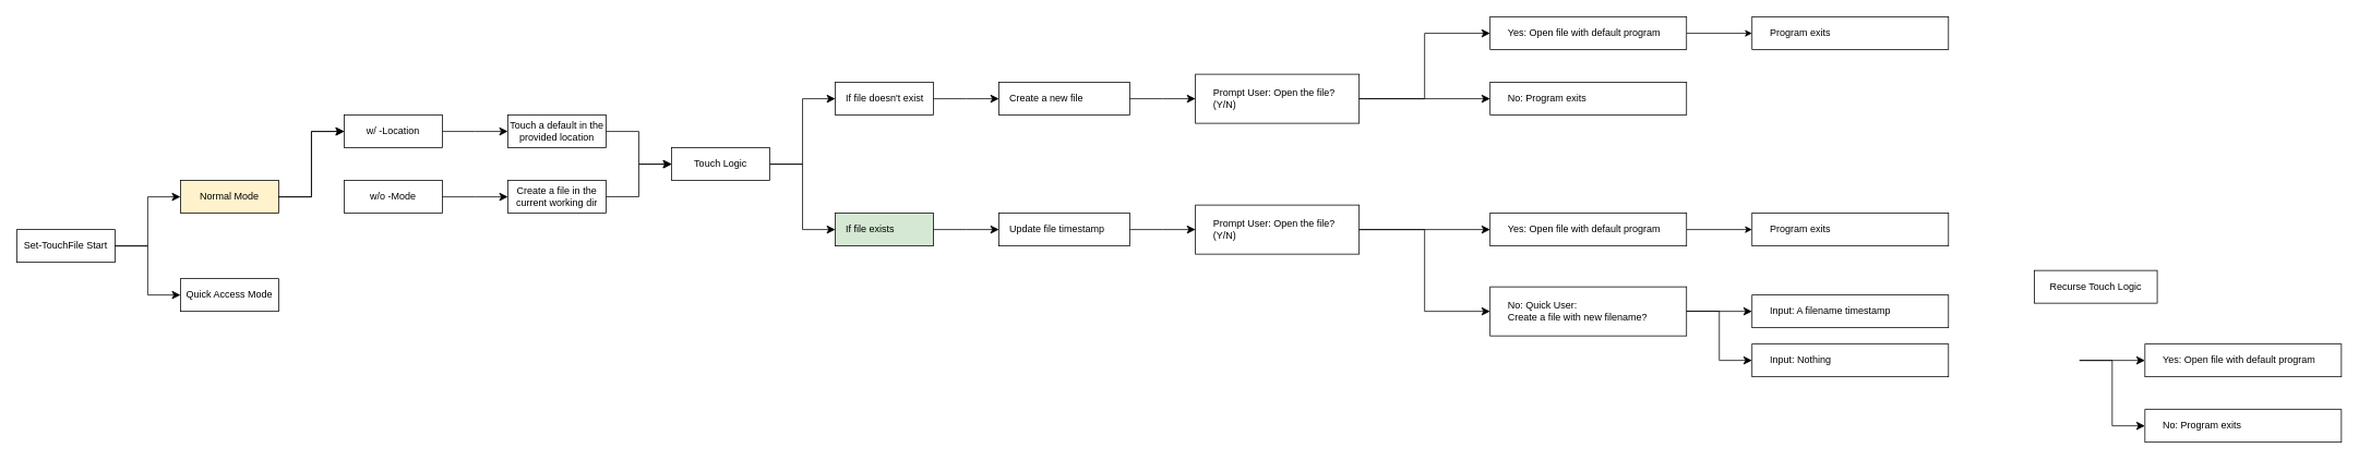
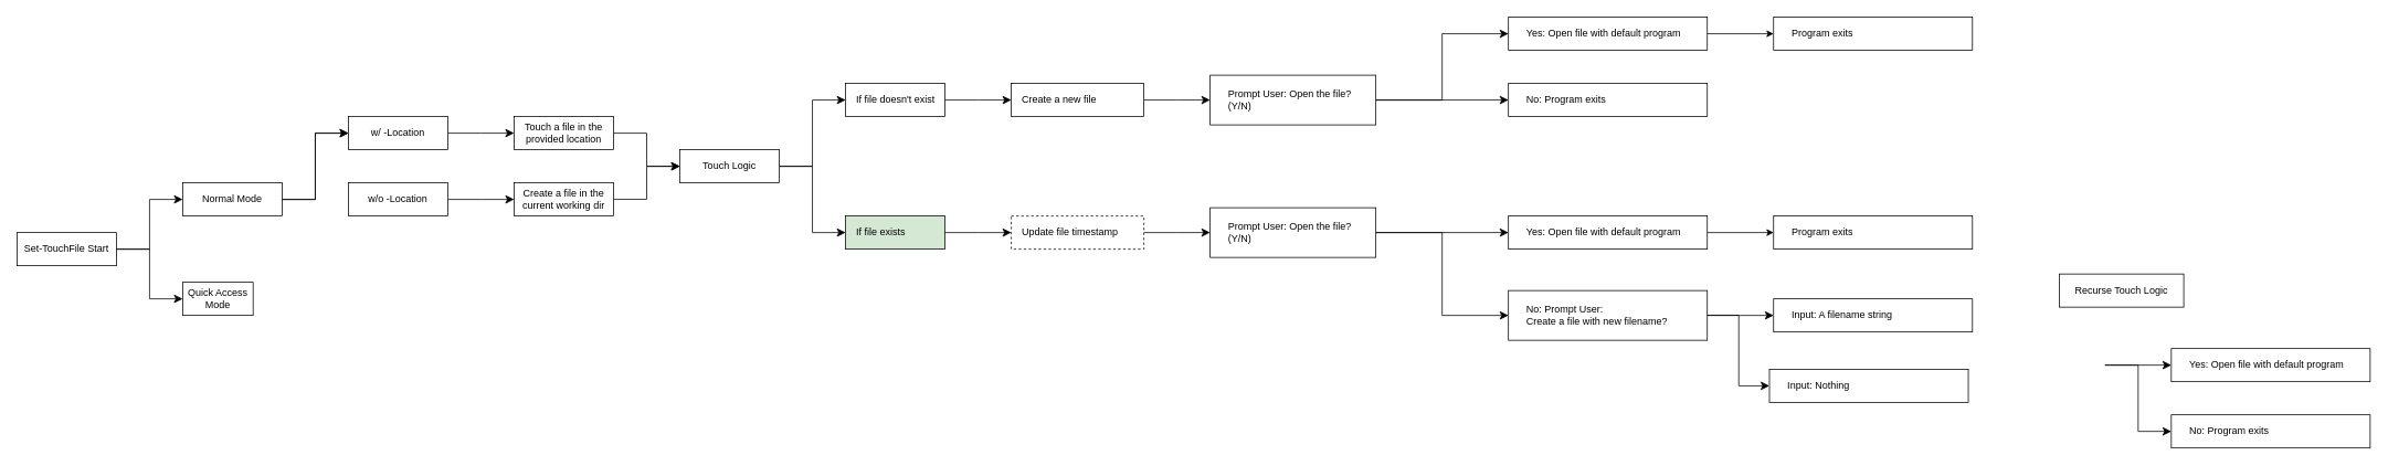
  <mxCell id="0" />
  <mxCell id="1" parent="0" />
  <mxCell id="2" value="Set-TouchFile Start" style="rounded=0;whiteSpace=wrap;html=1;" parent="1" vertex="1"><mxGeometry x="20" y="280" width="120" height="40" as="geometry" /></mxCell>
- <mxCell id="3" value="Normal Mode" style="rounded=0;whiteSpace=wrap;html=1;fillColor=#fff2cc;" parent="1" vertex="1"><mxGeometry x="220" y="220" width="120" height="40" as="geometry" /></mxCell>
- <mxCell id="4" value="Quick Access Mode" style="rounded=0;whiteSpace=wrap;html=1;" parent="1" vertex="1"><mxGeometry x="220" y="340" width="120" height="40" as="geometry" /></mxCell>
+ <mxCell id="3" value="Normal Mode" style="rounded=0;whiteSpace=wrap;html=1;" parent="1" vertex="1"><mxGeometry x="220" y="220" width="120" height="40" as="geometry" /></mxCell>
+ <mxCell id="4" value="Quick Access Mode" style="rounded=0;whiteSpace=wrap;html=1;" parent="1" vertex="1"><mxGeometry x="220" y="340" width="85" height="40" as="geometry" /></mxCell>
  <mxCell id="5" value="" style="edgeStyle=elbowEdgeStyle;elbow=horizontal;endArrow=classic;html=1;curved=0;rounded=0;endSize=8;startSize=8;entryX=0;entryY=0.5;entryDx=0;entryDy=0;" parent="1" target="3" edge="1"><mxGeometry width="50" height="50" relative="1" as="geometry"><mxPoint x="140" y="300" as="sourcePoint" /><mxPoint x="190" y="250" as="targetPoint" /></mxGeometry></mxCell>
  <mxCell id="6" value="" style="edgeStyle=elbowEdgeStyle;elbow=horizontal;endArrow=classic;html=1;curved=0;rounded=0;endSize=8;startSize=8;entryX=0;entryY=0.5;entryDx=0;entryDy=0;" parent="1" target="4" edge="1"><mxGeometry width="50" height="50" relative="1" as="geometry"><mxPoint x="140" y="300" as="sourcePoint" /><mxPoint x="190" y="350" as="targetPoint" /></mxGeometry></mxCell>
  <mxCell id="7" value="w/ -Location" style="rounded=0;whiteSpace=wrap;html=1;" parent="1" vertex="1"><mxGeometry x="420" y="140" width="120" height="40" as="geometry" /></mxCell>
- <mxCell id="8" value="w/o -Mode" style="rounded=0;whiteSpace=wrap;html=1;" parent="1" vertex="1"><mxGeometry x="420" y="220" width="120" height="40" as="geometry" /></mxCell>
+ <mxCell id="8" value="w/o -Location" style="rounded=0;whiteSpace=wrap;html=1;" parent="1" vertex="1"><mxGeometry x="420" y="220" width="120" height="40" as="geometry" /></mxCell>
  <mxCell id="9" value="" style="edgeStyle=elbowEdgeStyle;elbow=horizontal;endArrow=classic;html=1;curved=0;rounded=0;endSize=8;startSize=8;entryX=0;entryY=0.5;entryDx=0;entryDy=0;" parent="1" target="7" edge="1"><mxGeometry width="50" height="50" relative="1" as="geometry"><mxPoint x="340" y="240" as="sourcePoint" /><mxPoint x="420" y="180" as="targetPoint" /></mxGeometry></mxCell>
  <mxCell id="10" value="" style="edgeStyle=elbowEdgeStyle;elbow=horizontal;endArrow=classic;html=1;curved=0;rounded=0;endSize=8;startSize=8;exitX=1;exitY=0.5;exitDx=0;exitDy=0;" parent="1" source="3" target="7" edge="1"><mxGeometry width="50" height="50" relative="1" as="geometry"><mxPoint x="350" y="250" as="sourcePoint" /><mxPoint x="430" y="170" as="targetPoint" /></mxGeometry></mxCell>
- <mxCell id="11" value="Touch a default in the provided location" style="rounded=0;whiteSpace=wrap;html=1;" parent="1" vertex="1"><mxGeometry x="620" y="140" width="120" height="40" as="geometry" /></mxCell>
+ <mxCell id="11" value="Touch a file in the provided location" style="rounded=0;whiteSpace=wrap;html=1;" parent="1" vertex="1"><mxGeometry x="620" y="140" width="120" height="40" as="geometry" /></mxCell>
  <mxCell id="12" value="" style="edgeStyle=elbowEdgeStyle;elbow=horizontal;endArrow=classic;html=1;curved=0;rounded=0;endSize=8;startSize=8;entryX=0;entryY=0.5;entryDx=0;entryDy=0;" parent="1" target="11" edge="1"><mxGeometry width="50" height="50" relative="1" as="geometry"><mxPoint x="540" y="160" as="sourcePoint" /><mxPoint x="620" y="80" as="targetPoint" /></mxGeometry></mxCell>
  <mxCell id="13" value="Create a file in the current working dir" style="rounded=0;whiteSpace=wrap;html=1;" parent="1" vertex="1"><mxGeometry x="620" y="220" width="120" height="40" as="geometry" /></mxCell>
  <mxCell id="14" value="" style="edgeStyle=elbowEdgeStyle;elbow=horizontal;endArrow=classic;html=1;curved=0;rounded=0;endSize=8;startSize=8;entryX=0;entryY=0.5;entryDx=0;entryDy=0;" parent="1" target="13" edge="1"><mxGeometry width="50" height="50" relative="1" as="geometry"><mxPoint x="540" y="240" as="sourcePoint" /><mxPoint x="620" y="160" as="targetPoint" /></mxGeometry></mxCell>
  <mxCell id="15" value="If file doesn't exist" style="rounded=0;whiteSpace=wrap;html=1;align=left;spacingLeft=11;" parent="1" vertex="1"><mxGeometry x="1020" y="100" width="120" height="40" as="geometry" /></mxCell>
  <mxCell id="16" value="" style="edgeStyle=elbowEdgeStyle;elbow=horizontal;endArrow=classic;html=1;curved=0;rounded=0;endSize=8;startSize=8;entryX=0;entryY=0.5;entryDx=0;entryDy=0;" parent="1" target="15" edge="1"><mxGeometry width="50" height="50" relative="1" as="geometry"><mxPoint x="940" y="200" as="sourcePoint" /><mxPoint x="1020" y="120" as="targetPoint" /></mxGeometry></mxCell>
  <mxCell id="17" value="If file exists" style="rounded=0;whiteSpace=wrap;html=1;align=left;spacingLeft=11;fillColor=#d5e8d4;" parent="1" vertex="1"><mxGeometry x="1020" y="260" width="120" height="40" as="geometry" /></mxCell>
  <mxCell id="18" value="" style="edgeStyle=elbowEdgeStyle;elbow=horizontal;endArrow=classic;html=1;curved=0;rounded=0;endSize=8;startSize=8;entryX=0;entryY=0.5;entryDx=0;entryDy=0;exitX=1;exitY=0.5;exitDx=0;exitDy=0;" parent="1" target="17" edge="1"><mxGeometry width="50" height="50" relative="1" as="geometry"><mxPoint x="940" y="200" as="sourcePoint" /><mxPoint x="1030" y="90" as="targetPoint" /></mxGeometry></mxCell>
  <mxCell id="19" value="Prompt User: Open the file? (Y/N)" style="rounded=0;whiteSpace=wrap;html=1;align=left;spacingLeft=20;" parent="1" vertex="1"><mxGeometry x="1460" y="250" width="200" height="60" as="geometry" /></mxCell>
  <mxCell id="20" value="" style="edgeStyle=elbowEdgeStyle;elbow=horizontal;endArrow=classic;html=1;curved=0;rounded=0;endSize=8;startSize=8;exitX=1;exitY=0.5;exitDx=0;exitDy=0;" parent="1" edge="1"><mxGeometry width="50" height="50" relative="1" as="geometry"><mxPoint x="1140" y="120" as="sourcePoint" /><mxPoint x="1220" y="120" as="targetPoint" /></mxGeometry></mxCell>
  <mxCell id="21" value="" style="edgeStyle=none;html=1;" edge="1" parent="1" source="22" target="26"><mxGeometry relative="1" as="geometry" /></mxCell>
  <mxCell id="22" value="Yes: Open file with default program" style="rounded=0;whiteSpace=wrap;html=1;labelPosition=center;verticalLabelPosition=middle;align=left;verticalAlign=middle;spacingLeft=20;" parent="1" vertex="1"><mxGeometry x="1820" y="260" width="240" height="40" as="geometry" /></mxCell>
  <mxCell id="23" value="" style="edgeStyle=elbowEdgeStyle;elbow=horizontal;endArrow=classic;html=1;curved=0;rounded=0;endSize=8;startSize=8;entryX=0;entryY=0.5;entryDx=0;entryDy=0;" parent="1" edge="1" target="22"><mxGeometry width="50" height="50" relative="1" as="geometry"><mxPoint x="1660" y="280" as="sourcePoint" /><mxPoint x="1740" y="280" as="targetPoint" /></mxGeometry></mxCell>
- <mxCell id="24" value="No: Quick User:&amp;nbsp;&lt;div&gt;Create a file with new filename?&lt;/div&gt;" style="rounded=0;whiteSpace=wrap;html=1;labelPosition=center;verticalLabelPosition=middle;align=left;verticalAlign=middle;spacingLeft=20;" parent="1" vertex="1"><mxGeometry x="1820" y="350" width="240" height="60" as="geometry" /></mxCell>
+ <mxCell id="24" value="No: Prompt User:&amp;nbsp;&lt;div&gt;Create a file with new filename?&lt;/div&gt;" style="rounded=0;whiteSpace=wrap;html=1;labelPosition=center;verticalLabelPosition=middle;align=left;verticalAlign=middle;spacingLeft=20;" parent="1" vertex="1"><mxGeometry x="1820" y="350" width="240" height="60" as="geometry" /></mxCell>
  <mxCell id="25" value="" style="edgeStyle=elbowEdgeStyle;elbow=horizontal;endArrow=classic;html=1;curved=0;rounded=0;endSize=8;startSize=8;entryX=0;entryY=0.5;entryDx=0;entryDy=0;" parent="1" edge="1" target="24"><mxGeometry width="50" height="50" relative="1" as="geometry"><mxPoint x="1660" y="280" as="sourcePoint" /><mxPoint x="1740" y="360" as="targetPoint" /></mxGeometry></mxCell>
  <mxCell id="26" value="Program exits" style="rounded=0;whiteSpace=wrap;html=1;labelPosition=center;verticalLabelPosition=middle;align=left;verticalAlign=middle;spacingLeft=20;" parent="1" vertex="1"><mxGeometry x="2140" y="260" width="240" height="40" as="geometry" /></mxCell>
  <mxCell id="27" value="" style="edgeStyle=elbowEdgeStyle;elbow=horizontal;endArrow=classic;html=1;curved=0;rounded=0;endSize=8;startSize=8;exitX=1;exitY=0.5;exitDx=0;exitDy=0;" parent="1" source="28" target="19" edge="1"><mxGeometry width="50" height="50" relative="1" as="geometry"><mxPoint x="1400" y="300" as="sourcePoint" /><mxPoint x="1480" y="250" as="targetPoint" /></mxGeometry></mxCell>
- <mxCell id="28" value="Update file timestamp" style="rounded=0;whiteSpace=wrap;html=1;align=left;spacingLeft=11;" parent="1" vertex="1"><mxGeometry x="1220" y="260" width="160" height="40" as="geometry" /></mxCell>
+ <mxCell id="28" value="Update file timestamp" style="rounded=0;whiteSpace=wrap;html=1;align=left;spacingLeft=11;dashed=1;" parent="1" vertex="1"><mxGeometry x="1220" y="260" width="160" height="40" as="geometry" /></mxCell>
  <mxCell id="29" value="" style="edgeStyle=elbowEdgeStyle;elbow=horizontal;endArrow=classic;html=1;curved=0;rounded=0;endSize=8;startSize=8;exitX=1;exitY=0.5;exitDx=0;exitDy=0;entryX=0;entryY=0.5;entryDx=0;entryDy=0;" parent="1" target="28" edge="1"><mxGeometry width="50" height="50" relative="1" as="geometry"><mxPoint x="1140" y="280" as="sourcePoint" /><mxPoint x="1240" y="260" as="targetPoint" /></mxGeometry></mxCell>
  <mxCell id="30" value="Yes: Open file with default program" style="rounded=0;whiteSpace=wrap;html=1;labelPosition=center;verticalLabelPosition=middle;align=left;verticalAlign=middle;spacingLeft=20;" vertex="1" parent="1"><mxGeometry x="2620" y="420" width="240" height="40" as="geometry" /></mxCell>
  <mxCell id="31" value="" style="edgeStyle=elbowEdgeStyle;elbow=horizontal;endArrow=classic;html=1;curved=0;rounded=0;endSize=8;startSize=8;entryX=0;entryY=0.5;entryDx=0;entryDy=0;" edge="1" parent="1" target="30"><mxGeometry width="50" height="50" relative="1" as="geometry"><mxPoint x="2540" y="440" as="sourcePoint" /><mxPoint x="2620" y="440" as="targetPoint" /></mxGeometry></mxCell>
  <mxCell id="32" value="No: Program exits" style="rounded=0;whiteSpace=wrap;html=1;labelPosition=center;verticalLabelPosition=middle;align=left;verticalAlign=middle;spacingLeft=20;" vertex="1" parent="1"><mxGeometry x="2620" y="500" width="240" height="40" as="geometry" /></mxCell>
  <mxCell id="33" value="" style="edgeStyle=elbowEdgeStyle;elbow=horizontal;endArrow=classic;html=1;curved=0;rounded=0;endSize=8;startSize=8;entryX=0;entryY=0.5;entryDx=0;entryDy=0;" edge="1" parent="1" target="32"><mxGeometry width="50" height="50" relative="1" as="geometry"><mxPoint x="2540" y="440" as="sourcePoint" /><mxPoint x="2620" y="520" as="targetPoint" /></mxGeometry></mxCell>
  <mxCell id="34" value="Create a new file" style="rounded=0;whiteSpace=wrap;html=1;align=left;spacingLeft=11;" vertex="1" parent="1"><mxGeometry x="1220" y="100" width="160" height="40" as="geometry" /></mxCell>
  <mxCell id="35" value="Prompt User: Open the file? (Y/N)" style="rounded=0;whiteSpace=wrap;html=1;align=left;spacingLeft=20;" vertex="1" parent="1"><mxGeometry x="1460" y="90" width="200" height="60" as="geometry" /></mxCell>
  <mxCell id="36" value="" style="edgeStyle=none;html=1;" edge="1" parent="1" source="37" target="42"><mxGeometry relative="1" as="geometry" /></mxCell>
  <mxCell id="37" value="Yes: Open file with default program" style="rounded=0;whiteSpace=wrap;html=1;labelPosition=center;verticalLabelPosition=middle;align=left;verticalAlign=middle;spacingLeft=20;" vertex="1" parent="1"><mxGeometry x="1820" y="20" width="240" height="40" as="geometry" /></mxCell>
  <mxCell id="38" value="" style="edgeStyle=elbowEdgeStyle;elbow=horizontal;endArrow=classic;html=1;curved=0;rounded=0;endSize=8;startSize=8;entryX=0;entryY=0.5;entryDx=0;entryDy=0;" edge="1" parent="1" target="37"><mxGeometry width="50" height="50" relative="1" as="geometry"><mxPoint x="1660" y="120" as="sourcePoint" /><mxPoint x="1740" y="120" as="targetPoint" /></mxGeometry></mxCell>
  <mxCell id="39" value="No: Program exits" style="rounded=0;whiteSpace=wrap;html=1;labelPosition=center;verticalLabelPosition=middle;align=left;verticalAlign=middle;spacingLeft=20;" vertex="1" parent="1"><mxGeometry x="1820" y="100" width="240" height="40" as="geometry" /></mxCell>
  <mxCell id="40" value="" style="edgeStyle=elbowEdgeStyle;elbow=horizontal;endArrow=classic;html=1;curved=0;rounded=0;endSize=8;startSize=8;entryX=0;entryY=0.5;entryDx=0;entryDy=0;" edge="1" parent="1" target="39"><mxGeometry width="50" height="50" relative="1" as="geometry"><mxPoint x="1660" y="120" as="sourcePoint" /><mxPoint x="1740" y="200" as="targetPoint" /></mxGeometry></mxCell>
  <mxCell id="41" value="" style="edgeStyle=elbowEdgeStyle;elbow=horizontal;endArrow=classic;html=1;curved=0;rounded=0;endSize=8;startSize=8;exitX=1;exitY=0.5;exitDx=0;exitDy=0;" edge="1" parent="1" target="35"><mxGeometry width="50" height="50" relative="1" as="geometry"><mxPoint x="1380" y="120" as="sourcePoint" /><mxPoint x="1480" y="90" as="targetPoint" /></mxGeometry></mxCell>
  <mxCell id="42" value="Program exits" style="rounded=0;whiteSpace=wrap;html=1;labelPosition=center;verticalLabelPosition=middle;align=left;verticalAlign=middle;spacingLeft=20;" vertex="1" parent="1"><mxGeometry x="2140" y="20" width="240" height="40" as="geometry" /></mxCell>
  <mxCell id="43" value="Touch Logic" style="rounded=0;whiteSpace=wrap;html=1;align=center;spacingLeft=0;" vertex="1" parent="1"><mxGeometry x="820" y="180" width="120" height="40" as="geometry" /></mxCell>
  <mxCell id="44" value="" style="edgeStyle=elbowEdgeStyle;elbow=horizontal;endArrow=classic;html=1;curved=0;rounded=0;endSize=8;startSize=8;entryX=0;entryY=0.5;entryDx=0;entryDy=0;exitX=1;exitY=0.5;exitDx=0;exitDy=0;" edge="1" parent="1" target="43"><mxGeometry width="50" height="50" relative="1" as="geometry"><mxPoint x="740" y="160" as="sourcePoint" /><mxPoint x="820" y="160" as="targetPoint" /></mxGeometry></mxCell>
  <mxCell id="45" value="" style="edgeStyle=elbowEdgeStyle;elbow=horizontal;endArrow=classic;html=1;curved=0;rounded=0;endSize=8;startSize=8;entryX=0;entryY=0.5;entryDx=0;entryDy=0;exitX=1;exitY=0.5;exitDx=0;exitDy=0;" edge="1" parent="1" target="43"><mxGeometry width="50" height="50" relative="1" as="geometry"><mxPoint x="740" y="239.8" as="sourcePoint" /><mxPoint x="820" y="239.8" as="targetPoint" /></mxGeometry></mxCell>
- <mxCell id="46" value="Input: A filename timestamp" style="rounded=0;whiteSpace=wrap;html=1;labelPosition=center;verticalLabelPosition=middle;align=left;verticalAlign=middle;spacingLeft=20;" vertex="1" parent="1"><mxGeometry x="2140" y="360" width="240" height="40" as="geometry" /></mxCell>
+ <mxCell id="46" value="Input: A filename string" style="rounded=0;whiteSpace=wrap;html=1;labelPosition=center;verticalLabelPosition=middle;align=left;verticalAlign=middle;spacingLeft=20;" vertex="1" parent="1"><mxGeometry x="2140" y="360" width="240" height="40" as="geometry" /></mxCell>
  <mxCell id="47" value="" style="edgeStyle=elbowEdgeStyle;elbow=horizontal;endArrow=classic;html=1;curved=0;rounded=0;endSize=8;startSize=8;entryX=0;entryY=0.5;entryDx=0;entryDy=0;" edge="1" parent="1" target="46"><mxGeometry width="50" height="50" relative="1" as="geometry"><mxPoint x="2060" y="380" as="sourcePoint" /><mxPoint x="2140" y="460" as="targetPoint" /></mxGeometry></mxCell>
- <mxCell id="48" value="Input: Nothing" style="rounded=0;whiteSpace=wrap;html=1;labelPosition=center;verticalLabelPosition=middle;align=left;verticalAlign=middle;spacingLeft=20;" vertex="1" parent="1"><mxGeometry x="2140" y="420" width="240" height="40" as="geometry" /></mxCell>
+ <mxCell id="48" value="Input: Nothing" style="rounded=0;whiteSpace=wrap;html=1;labelPosition=center;verticalLabelPosition=middle;align=left;verticalAlign=middle;spacingLeft=20;" vertex="1" parent="1"><mxGeometry x="2135" y="445" width="240" height="40" as="geometry" /></mxCell>
  <mxCell id="49" value="" style="edgeStyle=elbowEdgeStyle;elbow=horizontal;endArrow=classic;html=1;curved=0;rounded=0;endSize=8;startSize=8;entryX=0;entryY=0.5;entryDx=0;entryDy=0;" edge="1" parent="1" target="48"><mxGeometry width="50" height="50" relative="1" as="geometry"><mxPoint x="2060" y="379.71" as="sourcePoint" /><mxPoint x="2140" y="379.71" as="targetPoint" /></mxGeometry></mxCell>
  <mxCell id="50" value="Recurse Touch Logic" style="rounded=0;whiteSpace=wrap;html=1;align=center;spacingLeft=0;" vertex="1" parent="1"><mxGeometry x="2485" y="330" width="150" height="40" as="geometry" /></mxCell>
